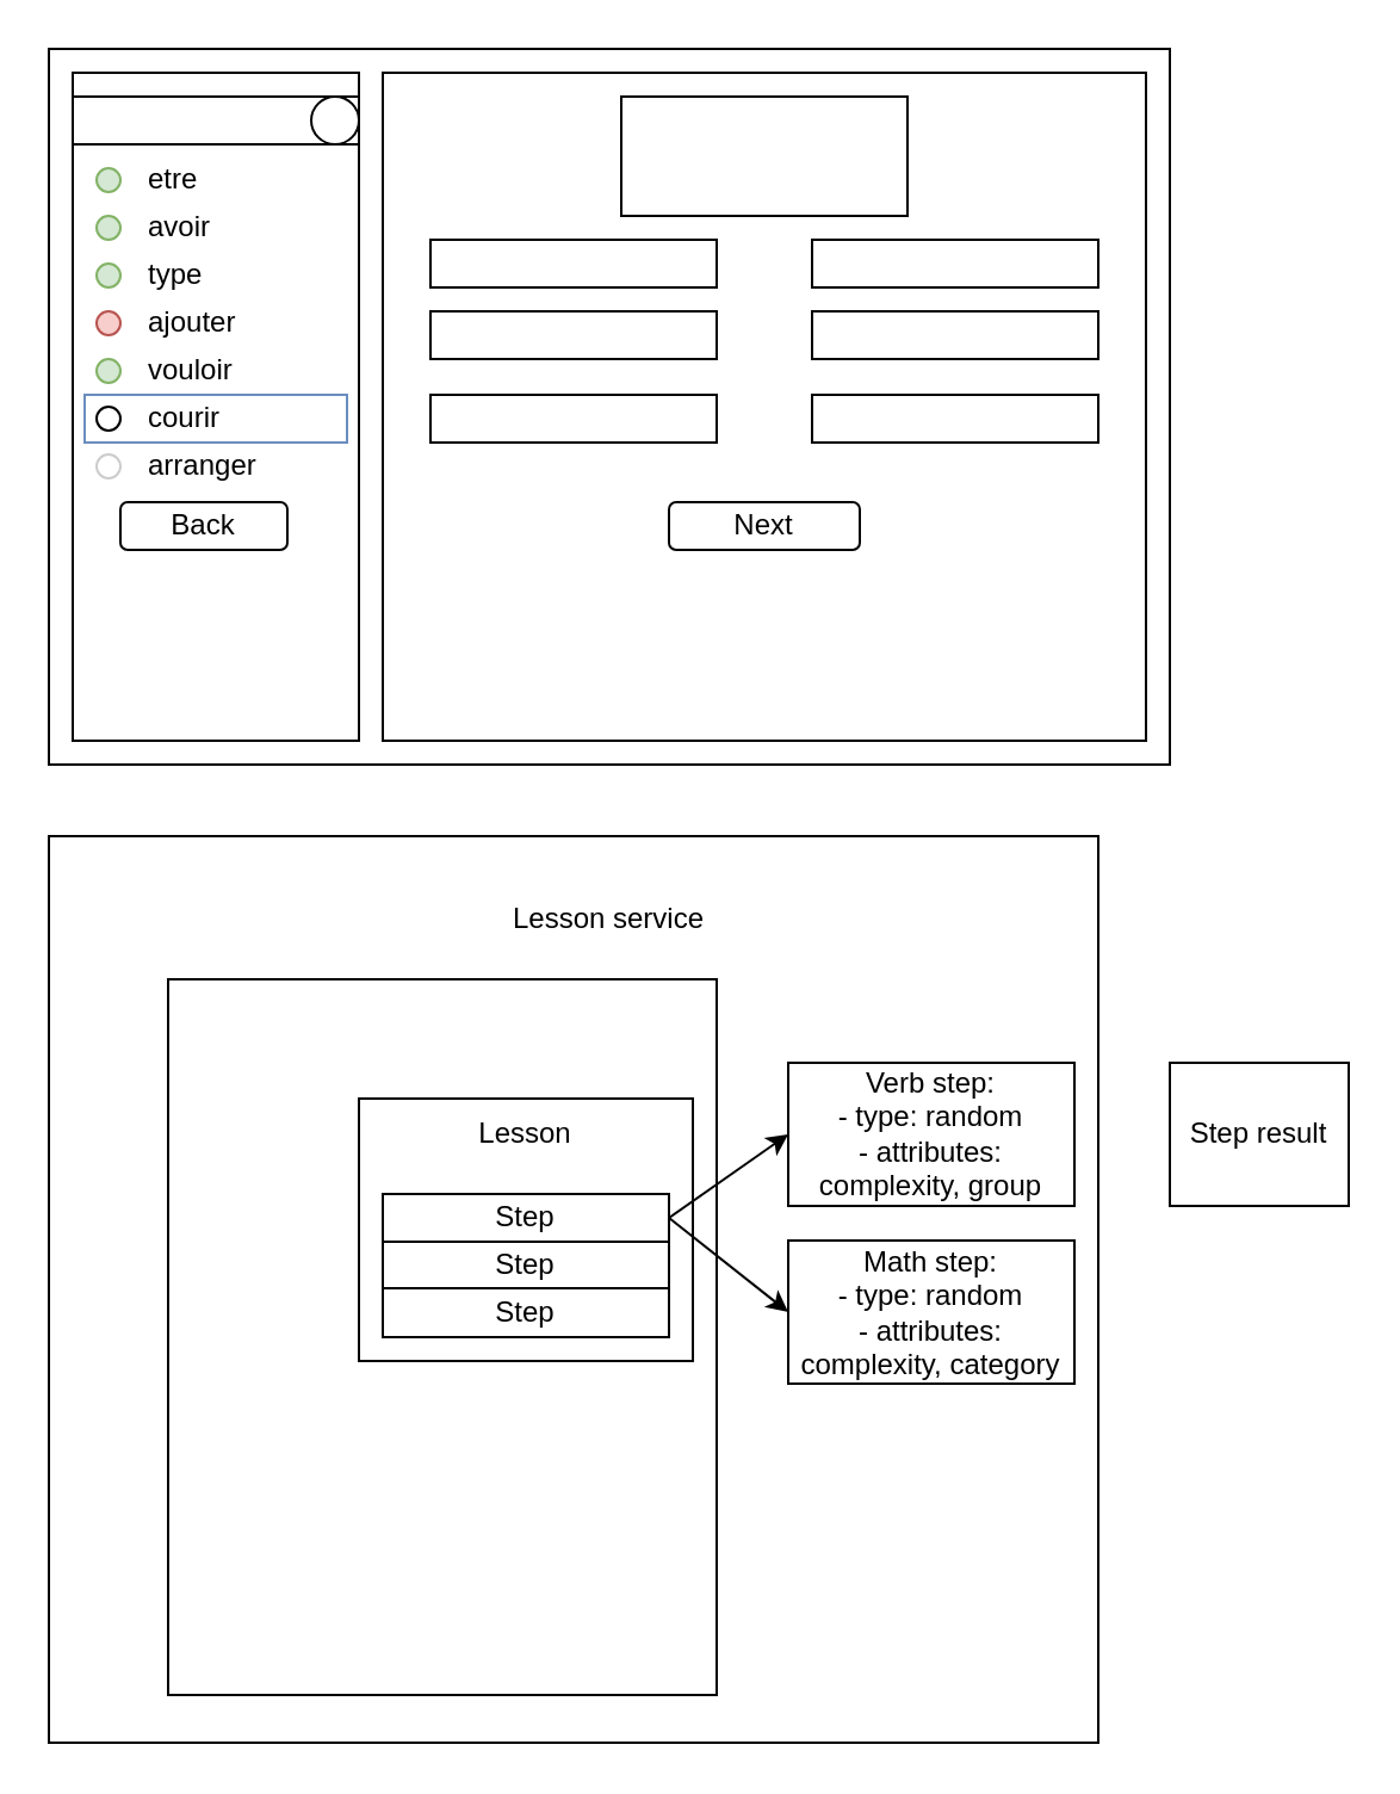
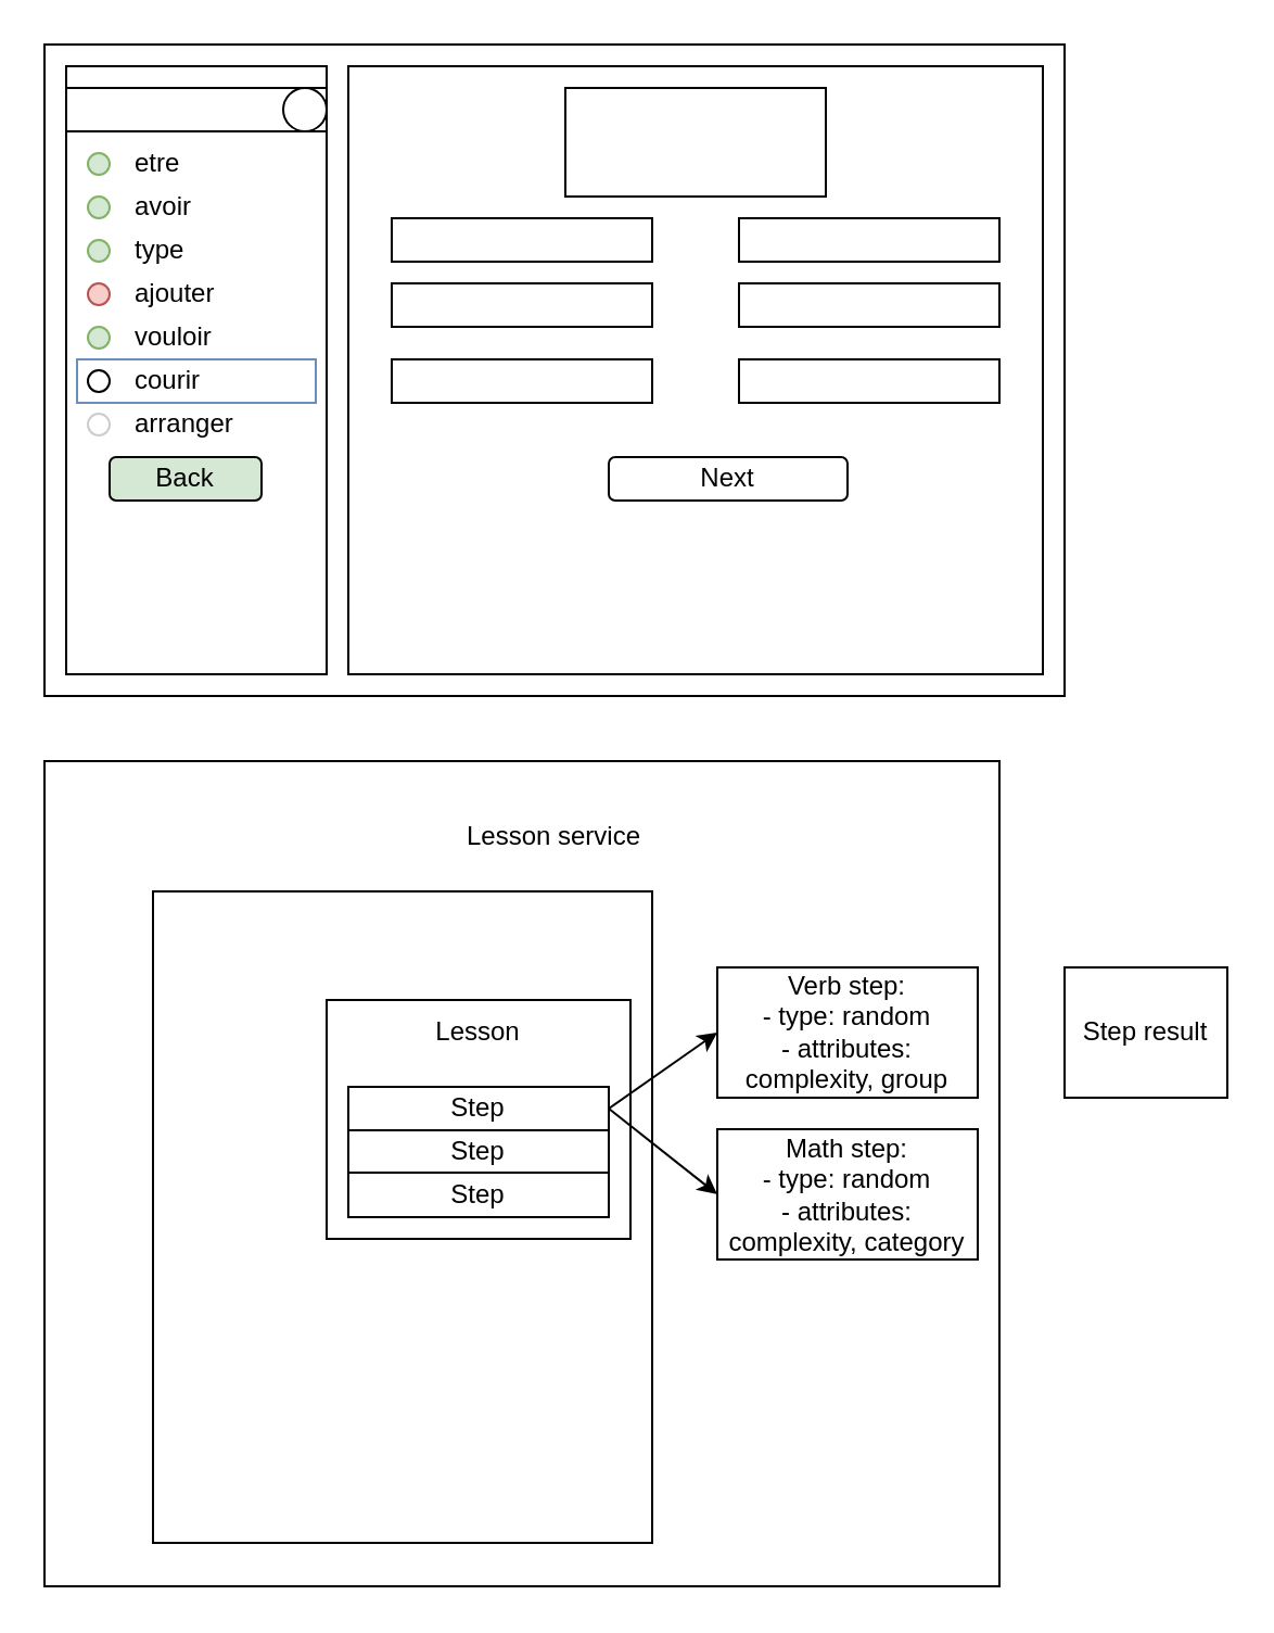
  <mxCell id="0" />
  <mxCell id="1" parent="0" />
  <mxCell id="2" value="" style="rounded=0;whiteSpace=wrap;html=1;" vertex="1" parent="1"><mxGeometry x="20" y="350" width="440" height="380" as="geometry" /></mxCell>
  <mxCell id="3" value="" style="rounded=0;whiteSpace=wrap;html=1;" vertex="1" parent="1"><mxGeometry x="70" y="410" width="230" height="300" as="geometry" /></mxCell>
  <mxCell id="4" value="" style="rounded=0;whiteSpace=wrap;html=1;" vertex="1" parent="1"><mxGeometry x="150" y="460" width="140" height="110" as="geometry" /></mxCell>
  <mxCell id="5" value="" style="rounded=0;whiteSpace=wrap;html=1;" vertex="1" parent="1"><mxGeometry x="20" y="20" width="470" height="300" as="geometry" /></mxCell>
  <mxCell id="6" value="" style="rounded=0;whiteSpace=wrap;html=1;" vertex="1" parent="1"><mxGeometry x="30" y="30" width="120" height="280" as="geometry" /></mxCell>
  <mxCell id="7" value="" style="rounded=0;whiteSpace=wrap;html=1;" vertex="1" parent="1"><mxGeometry x="160" y="30" width="320" height="280" as="geometry" /></mxCell>
  <mxCell id="8" value="" style="rounded=0;whiteSpace=wrap;html=1;" vertex="1" parent="1"><mxGeometry x="30" y="40" width="120" height="20" as="geometry" /></mxCell>
  <mxCell id="9" value="etre" style="text;html=1;strokeColor=none;fillColor=none;align=left;verticalAlign=middle;whiteSpace=wrap;rounded=0;" vertex="1" parent="1"><mxGeometry x="60" y="60" width="60" height="30" as="geometry" /></mxCell>
  <mxCell id="10" value="avoir" style="text;html=1;strokeColor=none;fillColor=none;align=left;verticalAlign=middle;whiteSpace=wrap;rounded=0;" vertex="1" parent="1"><mxGeometry x="60" y="80" width="60" height="30" as="geometry" /></mxCell>
  <mxCell id="11" value="type" style="text;html=1;strokeColor=none;fillColor=none;align=left;verticalAlign=middle;whiteSpace=wrap;rounded=0;" vertex="1" parent="1"><mxGeometry x="60" y="100" width="60" height="30" as="geometry" /></mxCell>
  <mxCell id="12" value="ajouter" style="text;html=1;strokeColor=none;fillColor=none;align=left;verticalAlign=middle;whiteSpace=wrap;rounded=0;" vertex="1" parent="1"><mxGeometry x="60" y="120" width="60" height="30" as="geometry" /></mxCell>
  <mxCell id="13" value="vouloir" style="text;html=1;strokeColor=none;fillColor=none;align=left;verticalAlign=middle;whiteSpace=wrap;rounded=0;" vertex="1" parent="1"><mxGeometry x="60" y="140" width="60" height="30" as="geometry" /></mxCell>
  <mxCell id="14" value="" style="ellipse;whiteSpace=wrap;html=1;fillColor=#d5e8d4;strokeColor=#82b366;" vertex="1" parent="1"><mxGeometry x="40" y="70" width="10" height="10" as="geometry" /></mxCell>
  <mxCell id="15" value="" style="ellipse;whiteSpace=wrap;html=1;fillColor=#d5e8d4;strokeColor=#82b366;" vertex="1" parent="1"><mxGeometry x="40" y="90" width="10" height="10" as="geometry" /></mxCell>
  <mxCell id="16" value="" style="ellipse;whiteSpace=wrap;html=1;fillColor=#d5e8d4;strokeColor=#82b366;" vertex="1" parent="1"><mxGeometry x="40" y="110" width="10" height="10" as="geometry" /></mxCell>
  <mxCell id="17" value="" style="ellipse;whiteSpace=wrap;html=1;fillColor=#f8cecc;strokeColor=#b85450;" vertex="1" parent="1"><mxGeometry x="40" y="130" width="10" height="10" as="geometry" /></mxCell>
  <mxCell id="18" value="" style="ellipse;whiteSpace=wrap;html=1;fillColor=#d5e8d4;strokeColor=#82b366;" vertex="1" parent="1"><mxGeometry x="40" y="150" width="10" height="10" as="geometry" /></mxCell>
  <mxCell id="19" value="courir" style="text;html=1;strokeColor=none;fillColor=none;align=left;verticalAlign=middle;whiteSpace=wrap;rounded=0;" vertex="1" parent="1"><mxGeometry x="60" y="160" width="60" height="30" as="geometry" /></mxCell>
  <mxCell id="20" value="" style="rounded=0;whiteSpace=wrap;html=1;fillColor=none;strokeColor=#6c8ebf;" vertex="1" parent="1"><mxGeometry x="35" y="165" width="110" height="20" as="geometry" /></mxCell>
  <mxCell id="21" value="" style="ellipse;whiteSpace=wrap;html=1;" vertex="1" parent="1"><mxGeometry x="40" y="170" width="10" height="10" as="geometry" /></mxCell>
  <mxCell id="22" value="arranger" style="text;html=1;align=left;verticalAlign=middle;whiteSpace=wrap;rounded=0;opacity=20;" vertex="1" parent="1"><mxGeometry x="60" y="180" width="60" height="30" as="geometry" /></mxCell>
  <mxCell id="23" value="" style="ellipse;whiteSpace=wrap;html=1;opacity=20;fillColor=default;" vertex="1" parent="1"><mxGeometry x="40" y="190" width="10" height="10" as="geometry" /></mxCell>
  <mxCell id="24" value="" style="rounded=0;whiteSpace=wrap;html=1;" vertex="1" parent="1"><mxGeometry x="260" y="40" width="120" height="50" as="geometry" /></mxCell>
  <mxCell id="25" value="" style="rounded=0;whiteSpace=wrap;html=1;" vertex="1" parent="1"><mxGeometry x="180" y="100" width="120" height="20" as="geometry" /></mxCell>
  <mxCell id="26" value="" style="rounded=0;whiteSpace=wrap;html=1;" vertex="1" parent="1"><mxGeometry x="340" y="100" width="120" height="20" as="geometry" /></mxCell>
  <mxCell id="27" value="" style="rounded=0;whiteSpace=wrap;html=1;" vertex="1" parent="1"><mxGeometry x="180" y="165" width="120" height="20" as="geometry" /></mxCell>
  <mxCell id="28" value="" style="rounded=0;whiteSpace=wrap;html=1;" vertex="1" parent="1"><mxGeometry x="340" y="165" width="120" height="20" as="geometry" /></mxCell>
  <mxCell id="29" value="" style="rounded=0;whiteSpace=wrap;html=1;" vertex="1" parent="1"><mxGeometry x="180" y="130" width="120" height="20" as="geometry" /></mxCell>
  <mxCell id="30" value="" style="rounded=0;whiteSpace=wrap;html=1;" vertex="1" parent="1"><mxGeometry x="340" y="130" width="120" height="20" as="geometry" /></mxCell>
- <mxCell id="31" value="Next" style="rounded=1;whiteSpace=wrap;html=1;" vertex="1" parent="1"><mxGeometry x="280" y="210" width="80" height="20" as="geometry" /></mxCell>
+ <mxCell id="31" value="Next" style="rounded=1;whiteSpace=wrap;html=1;" vertex="1" parent="1"><mxGeometry x="280" y="210" width="110" height="20" as="geometry" /></mxCell>
  <mxCell id="32" value="" style="ellipse;whiteSpace=wrap;html=1;" vertex="1" parent="1"><mxGeometry x="130" y="40" width="20" height="20" as="geometry" /></mxCell>
- <mxCell id="33" value="Back" style="rounded=1;whiteSpace=wrap;html=1;" vertex="1" parent="1"><mxGeometry x="50" y="210" width="70" height="20" as="geometry" /></mxCell>
+ <mxCell id="33" value="Back" style="rounded=1;whiteSpace=wrap;html=1;fillColor=#d5e8d4;" vertex="1" parent="1"><mxGeometry x="50" y="210" width="70" height="20" as="geometry" /></mxCell>
  <mxCell id="34" value="Step" style="rounded=0;whiteSpace=wrap;html=1;" vertex="1" parent="1"><mxGeometry x="160" y="519.5" width="120" height="20" as="geometry" /></mxCell>
  <mxCell id="35" value="Step" style="rounded=0;whiteSpace=wrap;html=1;" vertex="1" parent="1"><mxGeometry x="160" y="500" width="120" height="20" as="geometry" /></mxCell>
  <mxCell id="36" value="Step" style="rounded=0;whiteSpace=wrap;html=1;" vertex="1" parent="1"><mxGeometry x="160" y="539.5" width="120" height="20.5" as="geometry" /></mxCell>
  <mxCell id="37" style="edgeStyle=orthogonalEdgeStyle;rounded=0;orthogonalLoop=1;jettySize=auto;html=1;exitX=0.5;exitY=1;exitDx=0;exitDy=0;" edge="1" parent="1" source="34" target="34"><mxGeometry relative="1" as="geometry" /></mxCell>
  <mxCell id="38" value="Verb step:&lt;br&gt;- type: random&lt;br&gt;- attributes: complexity, group" style="rounded=0;whiteSpace=wrap;html=1;" vertex="1" parent="1"><mxGeometry x="330" y="445" width="120" height="60" as="geometry" /></mxCell>
  <mxCell id="39" value="Math step:&lt;br&gt;- type: random&lt;br&gt;- attributes: complexity, category" style="rounded=0;whiteSpace=wrap;html=1;" vertex="1" parent="1"><mxGeometry x="330" y="519.5" width="120" height="60" as="geometry" /></mxCell>
  <mxCell id="40" value="Step result" style="rounded=0;whiteSpace=wrap;html=1;" vertex="1" parent="1"><mxGeometry x="490" y="445" width="75" height="60" as="geometry" /></mxCell>
  <mxCell id="41" value="" style="endArrow=classic;html=1;rounded=0;exitX=1;exitY=0.5;exitDx=0;exitDy=0;entryX=0;entryY=0.5;entryDx=0;entryDy=0;" edge="1" parent="1" source="35" target="38"><mxGeometry width="50" height="50" relative="1" as="geometry"><mxPoint x="250" y="450" as="sourcePoint" /><mxPoint x="330" y="460" as="targetPoint" /></mxGeometry></mxCell>
  <mxCell id="42" value="" style="endArrow=classic;html=1;rounded=0;entryX=0;entryY=0.5;entryDx=0;entryDy=0;exitX=1;exitY=0.5;exitDx=0;exitDy=0;" edge="1" parent="1" source="35" target="39"><mxGeometry width="50" height="50" relative="1" as="geometry"><mxPoint x="250" y="450" as="sourcePoint" /><mxPoint x="300" y="400" as="targetPoint" /></mxGeometry></mxCell>
  <mxCell id="43" value="Lesson service" style="text;html=1;strokeColor=none;fillColor=none;align=center;verticalAlign=middle;whiteSpace=wrap;rounded=0;" vertex="1" parent="1"><mxGeometry x="165" y="370" width="180" height="30" as="geometry" /></mxCell>
  <mxCell id="44" value="Lesson" style="text;html=1;strokeColor=none;fillColor=none;align=center;verticalAlign=middle;whiteSpace=wrap;rounded=0;" vertex="1" parent="1"><mxGeometry x="190" y="460" width="60" height="30" as="geometry" /></mxCell>
